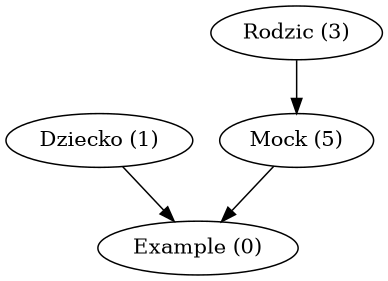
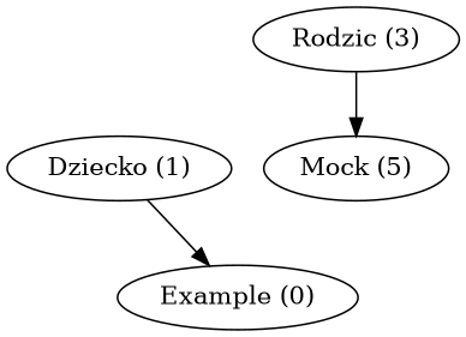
  digraph {
    n1 [label="Dziecko (1)"]
    n2 [label="Example (0)"]
    n3 [label="Rodzic (3)"]
    n4 [label="Mock (5)"]
    n1 -> n2
    n3 -> n4
-   n4 -> n2
  }
